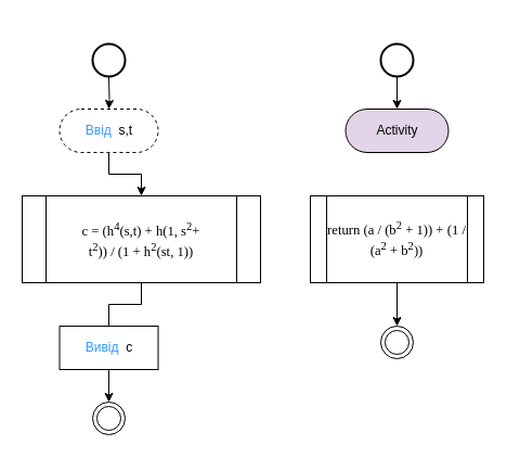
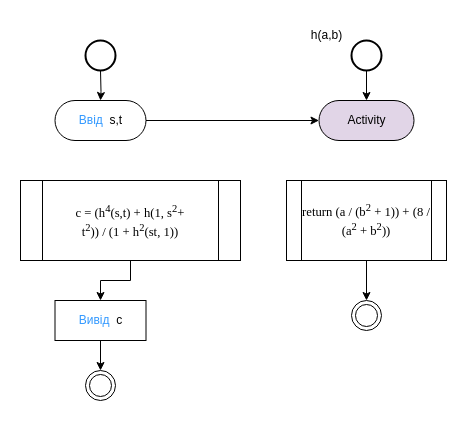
  <mxCell id="0" />
  <mxCell id="1" parent="0" />
  <mxCell id="2" value="" style="edgeStyle=orthogonalEdgeStyle;rounded=0;orthogonalLoop=1;jettySize=auto;html=1;" edge="1" parent="1" target="4"><mxGeometry relative="1" as="geometry"><mxPoint x="100" y="70" as="sourcePoint" /></mxGeometry></mxCell>
- <mxCell id="3" value="" style="edgeStyle=orthogonalEdgeStyle;rounded=0;orthogonalLoop=1;jettySize=auto;html=1;" edge="1" parent="1" source="4" target="6"><mxGeometry relative="1" as="geometry" /></mxCell>
- <mxCell id="4" value="&lt;font color=&quot;#3399ff&quot;&gt;Ввід&amp;nbsp; &lt;/font&gt;s,t" style="rounded=1;whiteSpace=wrap;html=1;arcSize=50;dashed=1;" vertex="1" parent="1"><mxGeometry x="54.5" y="100" width="91" height="40" as="geometry" /></mxCell>
- <mxCell id="5" value="" style="edgeStyle=orthogonalEdgeStyle;rounded=0;orthogonalLoop=1;jettySize=auto;html=1;endArrow=none;" edge="1" parent="1" source="6" target="8"><mxGeometry relative="1" as="geometry" /></mxCell>
+ <mxCell id="3" value="" style="edgeStyle=orthogonalEdgeStyle;rounded=0;orthogonalLoop=1;jettySize=auto;html=1;" edge="1" parent="1" source="4" target="14"><mxGeometry relative="1" as="geometry" /></mxCell>
+ <mxCell id="4" value="&lt;font color=&quot;#3399ff&quot;&gt;Ввід&amp;nbsp; &lt;/font&gt;s,t" style="rounded=1;whiteSpace=wrap;html=1;arcSize=50;" vertex="1" parent="1"><mxGeometry x="54.5" y="100" width="91" height="40" as="geometry" /></mxCell>
+ <mxCell id="5" value="" style="edgeStyle=orthogonalEdgeStyle;rounded=0;orthogonalLoop=1;jettySize=auto;html=1;" edge="1" parent="1" source="6" target="8"><mxGeometry relative="1" as="geometry" /></mxCell>
  <mxCell id="6" value="&lt;span style=&quot;font-size: 9.5pt; line-height: 13.427px; font-family: &amp;quot;Cascadia Mono&amp;quot;; background-image: initial; background-position: initial; background-size: initial; background-repeat: initial; background-attachment: initial; background-origin: initial; background-clip: initial;&quot; lang=&quot;EN-US&quot;&gt;c = (h&lt;sup&gt;4&lt;/sup&gt;(s,t) + h(1, s&lt;sup&gt;2&lt;/sup&gt;+&lt;br&gt;t&lt;sup&gt;2&lt;/sup&gt;)) / (1 + h&lt;sup&gt;2&lt;/sup&gt;(st, 1))&lt;/span&gt;" style="shape=process;whiteSpace=wrap;html=1;backgroundOutline=1;" vertex="1" parent="1"><mxGeometry x="20" y="180" width="220" height="80" as="geometry" /></mxCell>
  <mxCell id="7" value="" style="edgeStyle=orthogonalEdgeStyle;rounded=0;orthogonalLoop=1;jettySize=auto;html=1;" edge="1" parent="1" source="8" target="9"><mxGeometry relative="1" as="geometry" /></mxCell>
  <mxCell id="8" value="&lt;font color=&quot;#3399ff&quot;&gt;Вивід&amp;nbsp;&lt;/font&gt;&amp;nbsp;c" style="whiteSpace=wrap;html=1;arcSize=50;rounded=0;" vertex="1" parent="1"><mxGeometry x="54.5" y="300" width="91" height="40" as="geometry" /></mxCell>
  <mxCell id="9" value="" style="ellipse;html=1;shape=endState;" vertex="1" parent="1"><mxGeometry x="85" y="370" width="30" height="30" as="geometry" /></mxCell>
  <mxCell id="10" value="" style="strokeWidth=2;html=1;shape=mxgraph.flowchart.start_2;whiteSpace=wrap;" vertex="1" parent="1"><mxGeometry x="85" y="40" width="30" height="30" as="geometry" /></mxCell>
  <mxCell id="11" value="" style="edgeStyle=orthogonalEdgeStyle;rounded=0;orthogonalLoop=1;jettySize=auto;html=1;" edge="1" parent="1" source="12" target="14"><mxGeometry relative="1" as="geometry" /></mxCell>
  <mxCell id="12" value="" style="strokeWidth=2;html=1;shape=mxgraph.flowchart.start_2;whiteSpace=wrap;" vertex="1" parent="1"><mxGeometry x="351" y="40" width="30" height="30" as="geometry" /></mxCell>
+ <mxCell id="13" value="h(a,b)" style="text;html=1;align=center;verticalAlign=middle;resizable=0;points=[];autosize=1;strokeColor=none;fillColor=none;" vertex="1" parent="1"><mxGeometry x="301" y="20" width="50" height="30" as="geometry" /></mxCell>
  <mxCell id="14" value="Activity" style="whiteSpace=wrap;html=1;rounded=1;arcSize=50;fillColor=#e1d5e7;" vertex="1" parent="1"><mxGeometry x="318.5" y="100" width="95" height="40" as="geometry" /></mxCell>
  <mxCell id="15" value="" style="edgeStyle=orthogonalEdgeStyle;rounded=0;orthogonalLoop=1;jettySize=auto;html=1;" edge="1" parent="1" source="16" target="17"><mxGeometry relative="1" as="geometry" /></mxCell>
- <mxCell id="16" value="&lt;font face=&quot;Cascadia Mono&quot;&gt;&lt;span style=&quot;font-size: 12.667px;&quot;&gt;return&amp;nbsp;(a / (b&lt;sup&gt;2&lt;/sup&gt; + 1)) + (1 / (a&lt;sup&gt;2&lt;/sup&gt; + b&lt;sup&gt;2&lt;/sup&gt;))&lt;/span&gt;&lt;/font&gt;" style="shape=process;whiteSpace=wrap;html=1;backgroundOutline=1;size=0.094;" vertex="1" parent="1"><mxGeometry x="286" y="180" width="160" height="80" as="geometry" /></mxCell>
+ <mxCell id="16" value="&lt;font face=&quot;Cascadia Mono&quot;&gt;&lt;span style=&quot;font-size: 12.667px;&quot;&gt;return&amp;nbsp;(a / (b&lt;sup&gt;2&lt;/sup&gt; + 1)) + (8 / (a&lt;sup&gt;2&lt;/sup&gt; + b&lt;sup&gt;2&lt;/sup&gt;))&lt;/span&gt;&lt;/font&gt;" style="shape=process;whiteSpace=wrap;html=1;backgroundOutline=1;size=0.094;" vertex="1" parent="1"><mxGeometry x="286" y="180" width="160" height="80" as="geometry" /></mxCell>
  <mxCell id="17" value="" style="ellipse;html=1;shape=endState;" vertex="1" parent="1"><mxGeometry x="351" y="300" width="30" height="30" as="geometry" /></mxCell>
